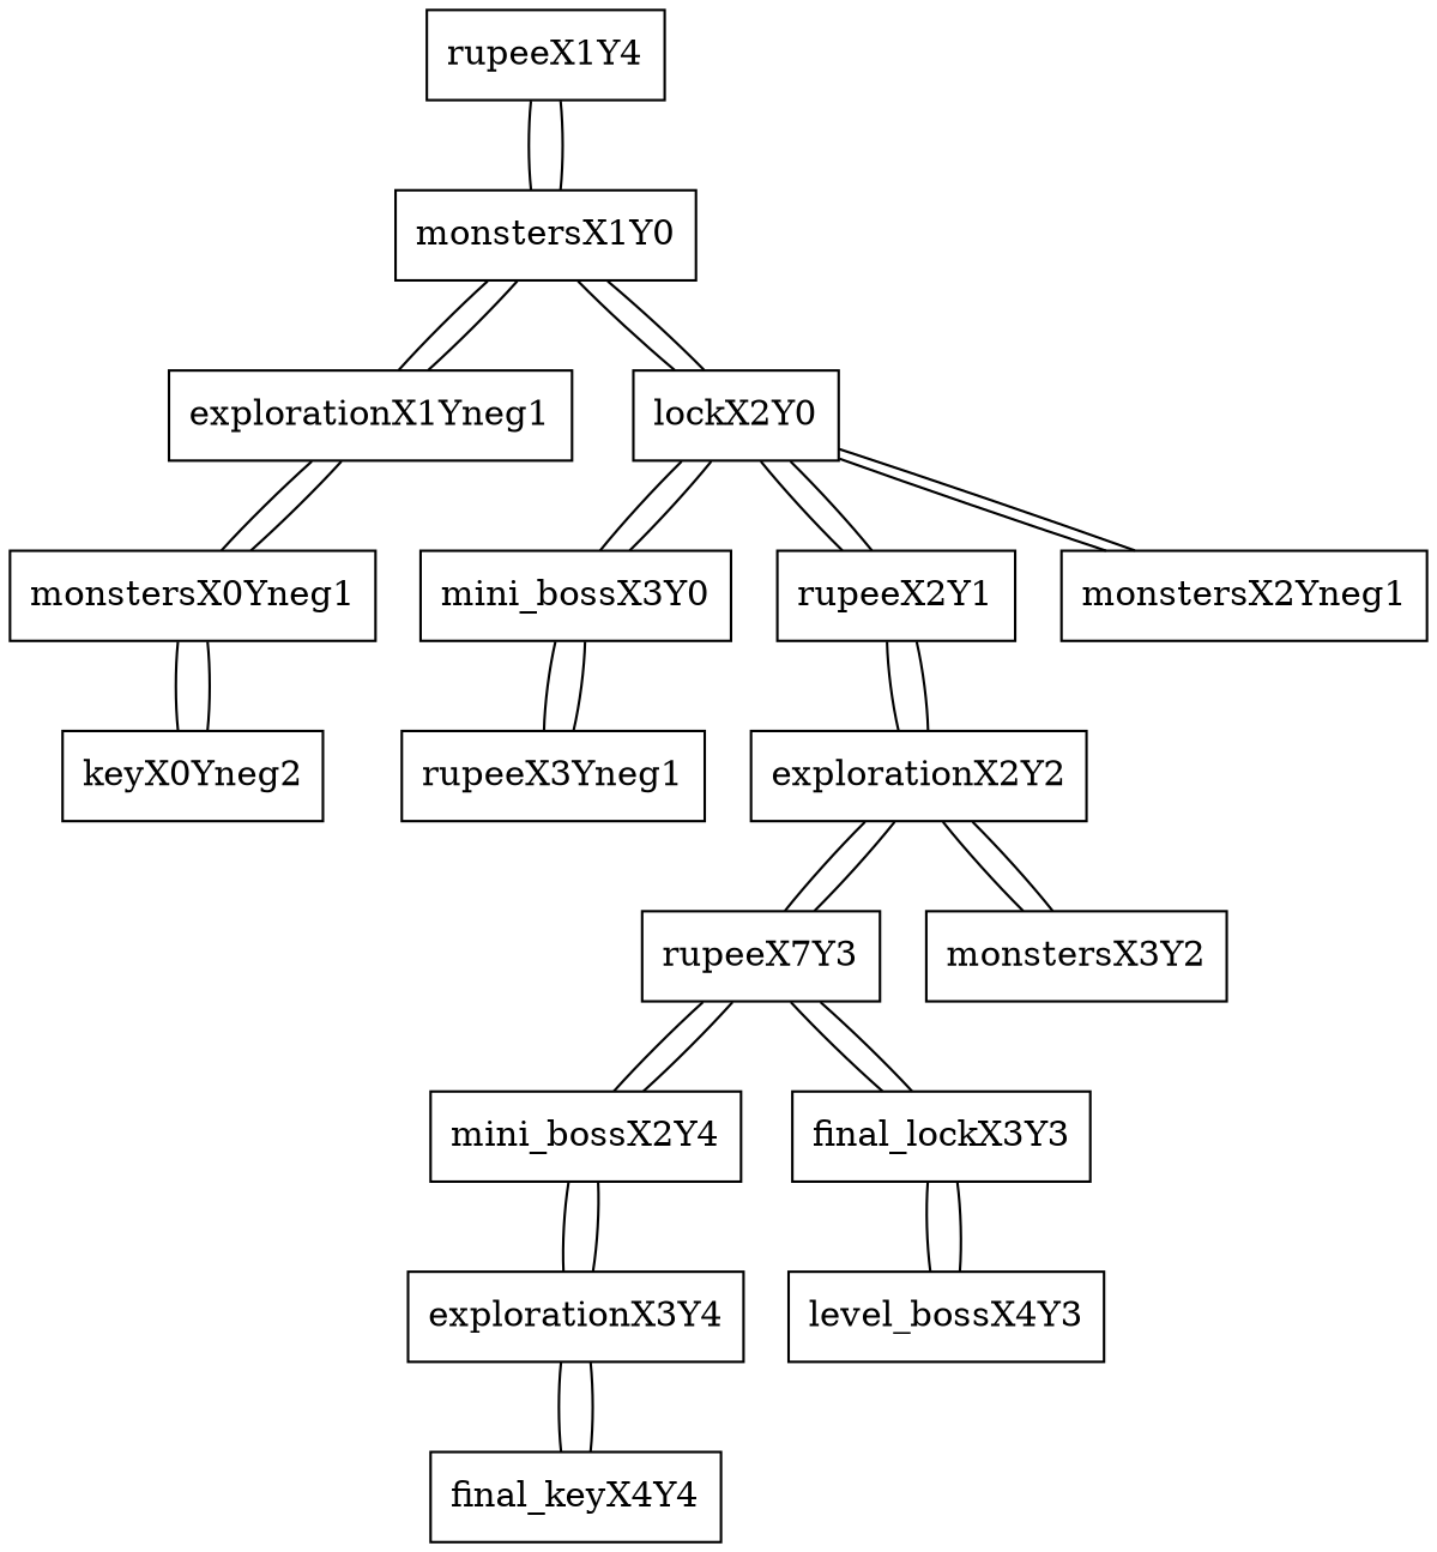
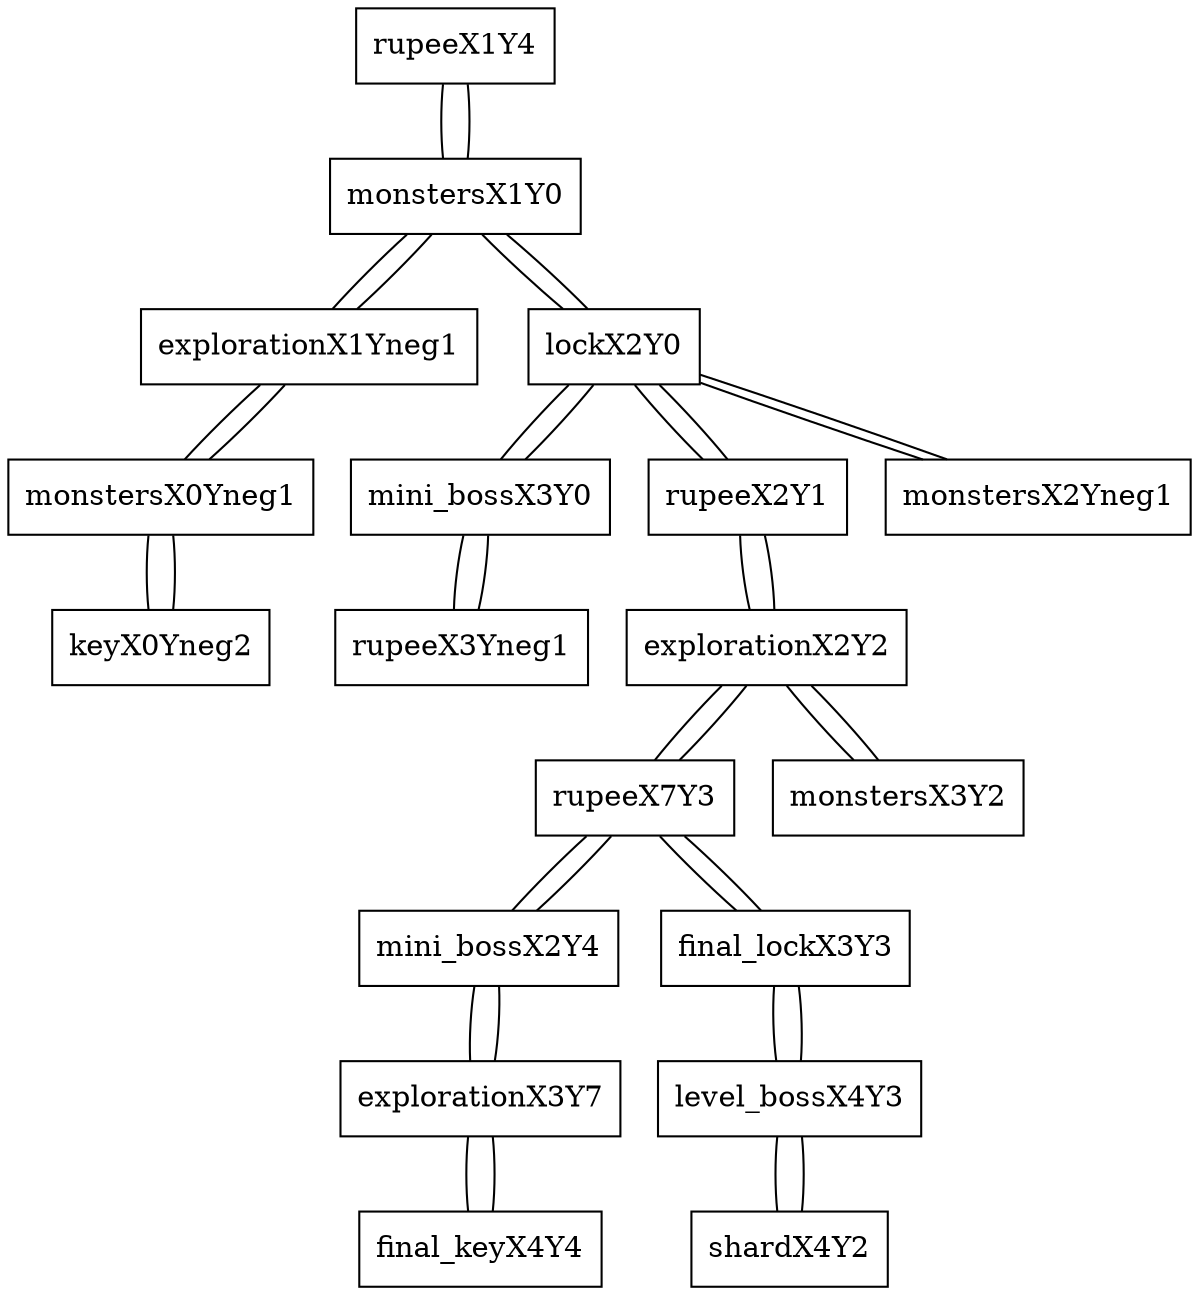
  graph {
    node [shape=box]
    n1 [label=rupeeX1Y4]
    monstersX1Y0
    explorationX1Yneg1
    lockX2Y0
    monstersX0Yneg1
    mini_bossX3Y0
    rupeeX2Y1
    monstersX2Yneg1
    keyX0Yneg2
    rupeeX3Yneg1
    explorationX2Y2
    n12 [label=rupeeX7Y3]
    monstersX3Y2
    mini_bossX2Y4
    final_lockX3Y3
-   explorationX3Y4
+   explorationX3Y4 [label=explorationX3Y7]
    level_bossX4Y3
    final_keyX4Y4
+   shardX4Y2
    n1 -- monstersX1Y0
    monstersX1Y0 -- n1
    monstersX1Y0 -- explorationX1Yneg1
    monstersX1Y0 -- lockX2Y0
    explorationX1Yneg1 -- monstersX1Y0
    explorationX1Yneg1 -- monstersX0Yneg1
    lockX2Y0 -- monstersX1Y0
    lockX2Y0 -- mini_bossX3Y0
    lockX2Y0 -- rupeeX2Y1
    lockX2Y0 -- monstersX2Yneg1
    monstersX0Yneg1 -- explorationX1Yneg1
    monstersX0Yneg1 -- keyX0Yneg2
    mini_bossX3Y0 -- lockX2Y0
    mini_bossX3Y0 -- rupeeX3Yneg1
    rupeeX2Y1 -- lockX2Y0
    rupeeX2Y1 -- explorationX2Y2
    monstersX2Yneg1 -- lockX2Y0
    keyX0Yneg2 -- monstersX0Yneg1
    rupeeX3Yneg1 -- mini_bossX3Y0
    explorationX2Y2 -- rupeeX2Y1
    explorationX2Y2 -- n12
    explorationX2Y2 -- monstersX3Y2
    n12 -- explorationX2Y2
    n12 -- mini_bossX2Y4
    n12 -- final_lockX3Y3
    monstersX3Y2 -- explorationX2Y2
    mini_bossX2Y4 -- n12
    mini_bossX2Y4 -- explorationX3Y4
    final_lockX3Y3 -- n12
    final_lockX3Y3 -- level_bossX4Y3
    explorationX3Y4 -- mini_bossX2Y4
    explorationX3Y4 -- final_keyX4Y4
    level_bossX4Y3 -- final_lockX3Y3
+   level_bossX4Y3 -- shardX4Y2
    final_keyX4Y4 -- explorationX3Y4
+   shardX4Y2 -- level_bossX4Y3
  }
